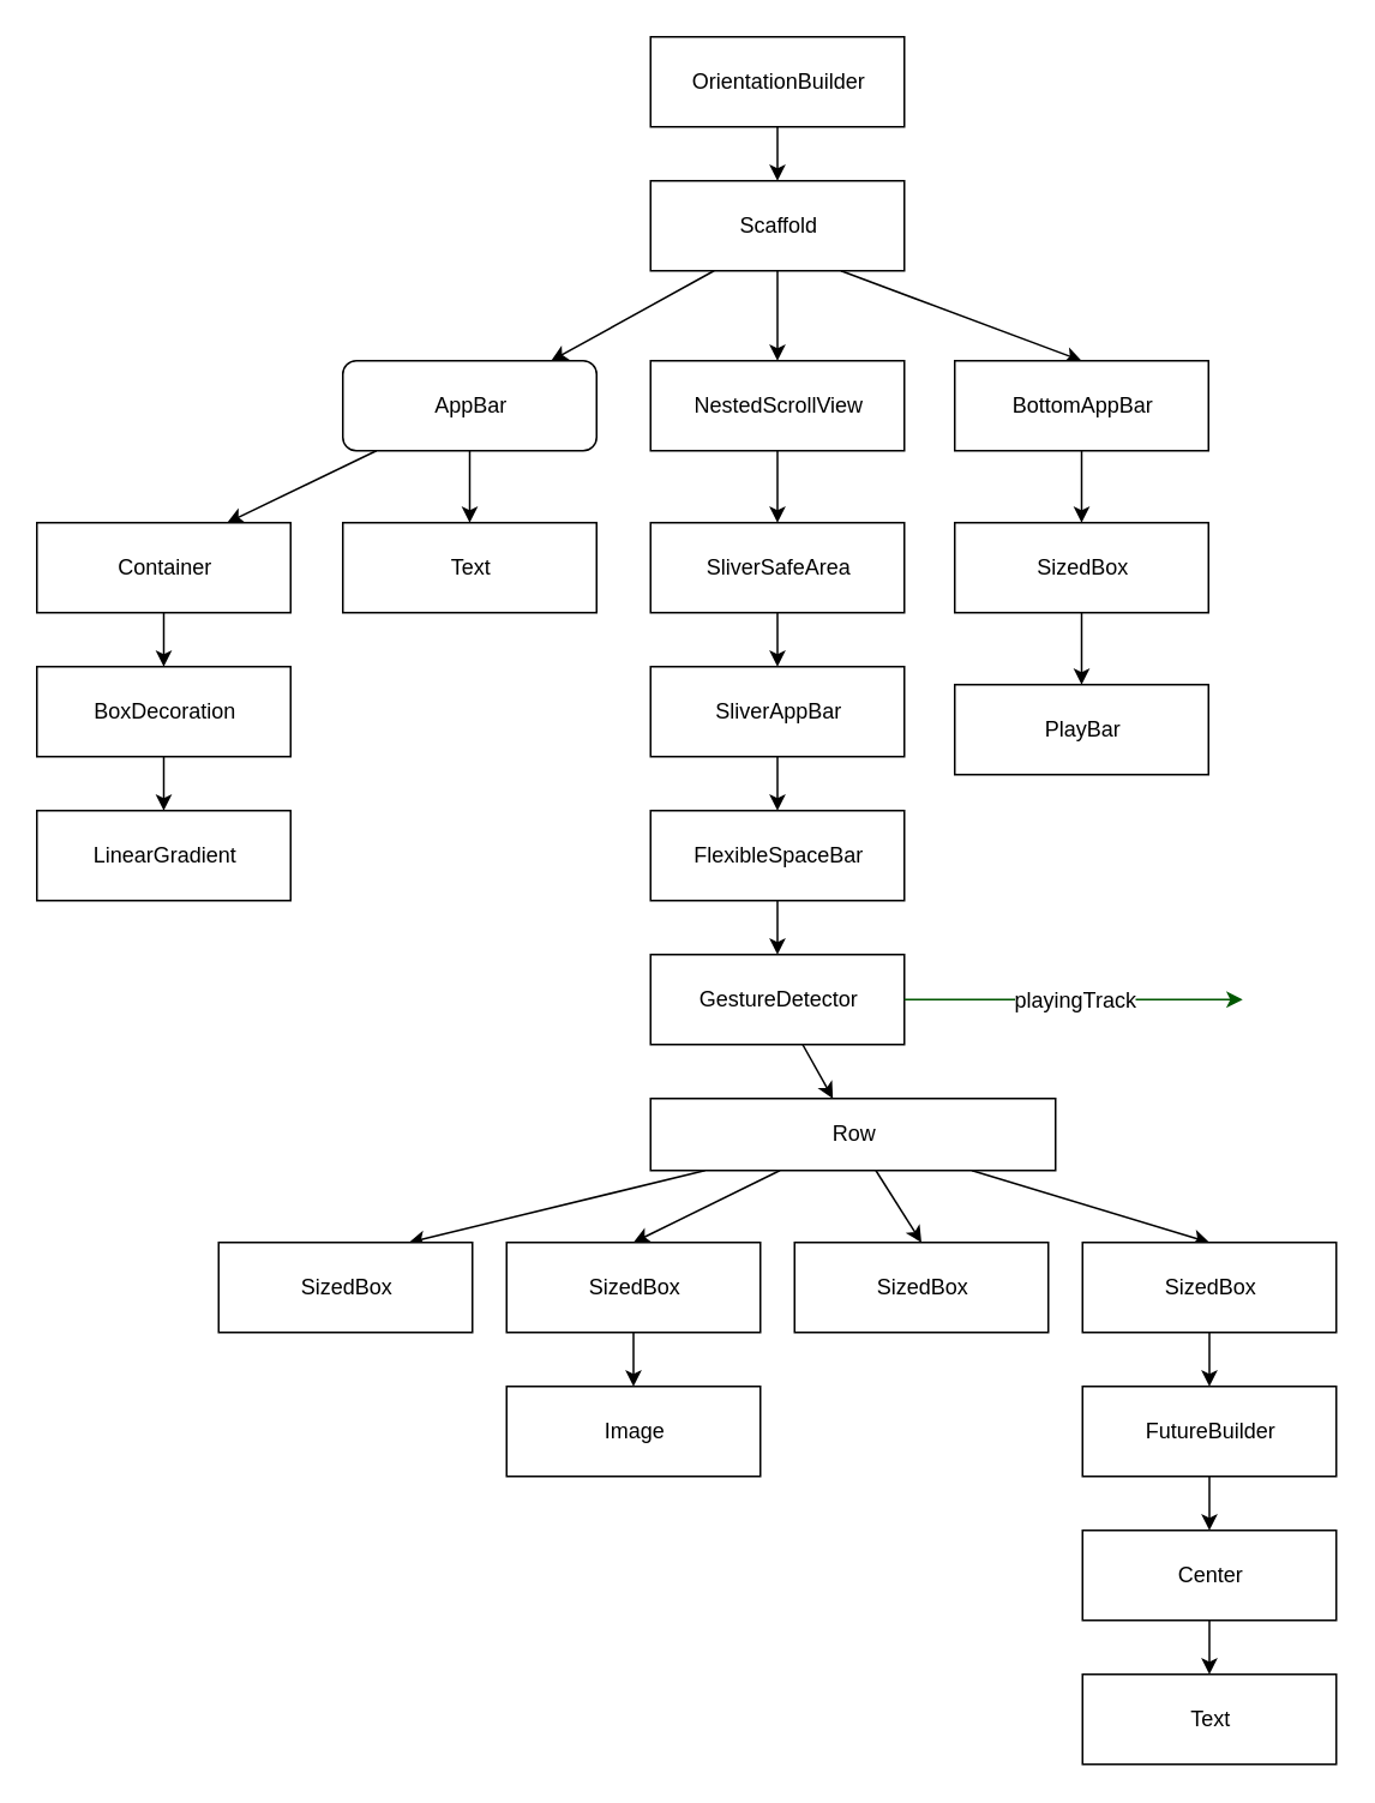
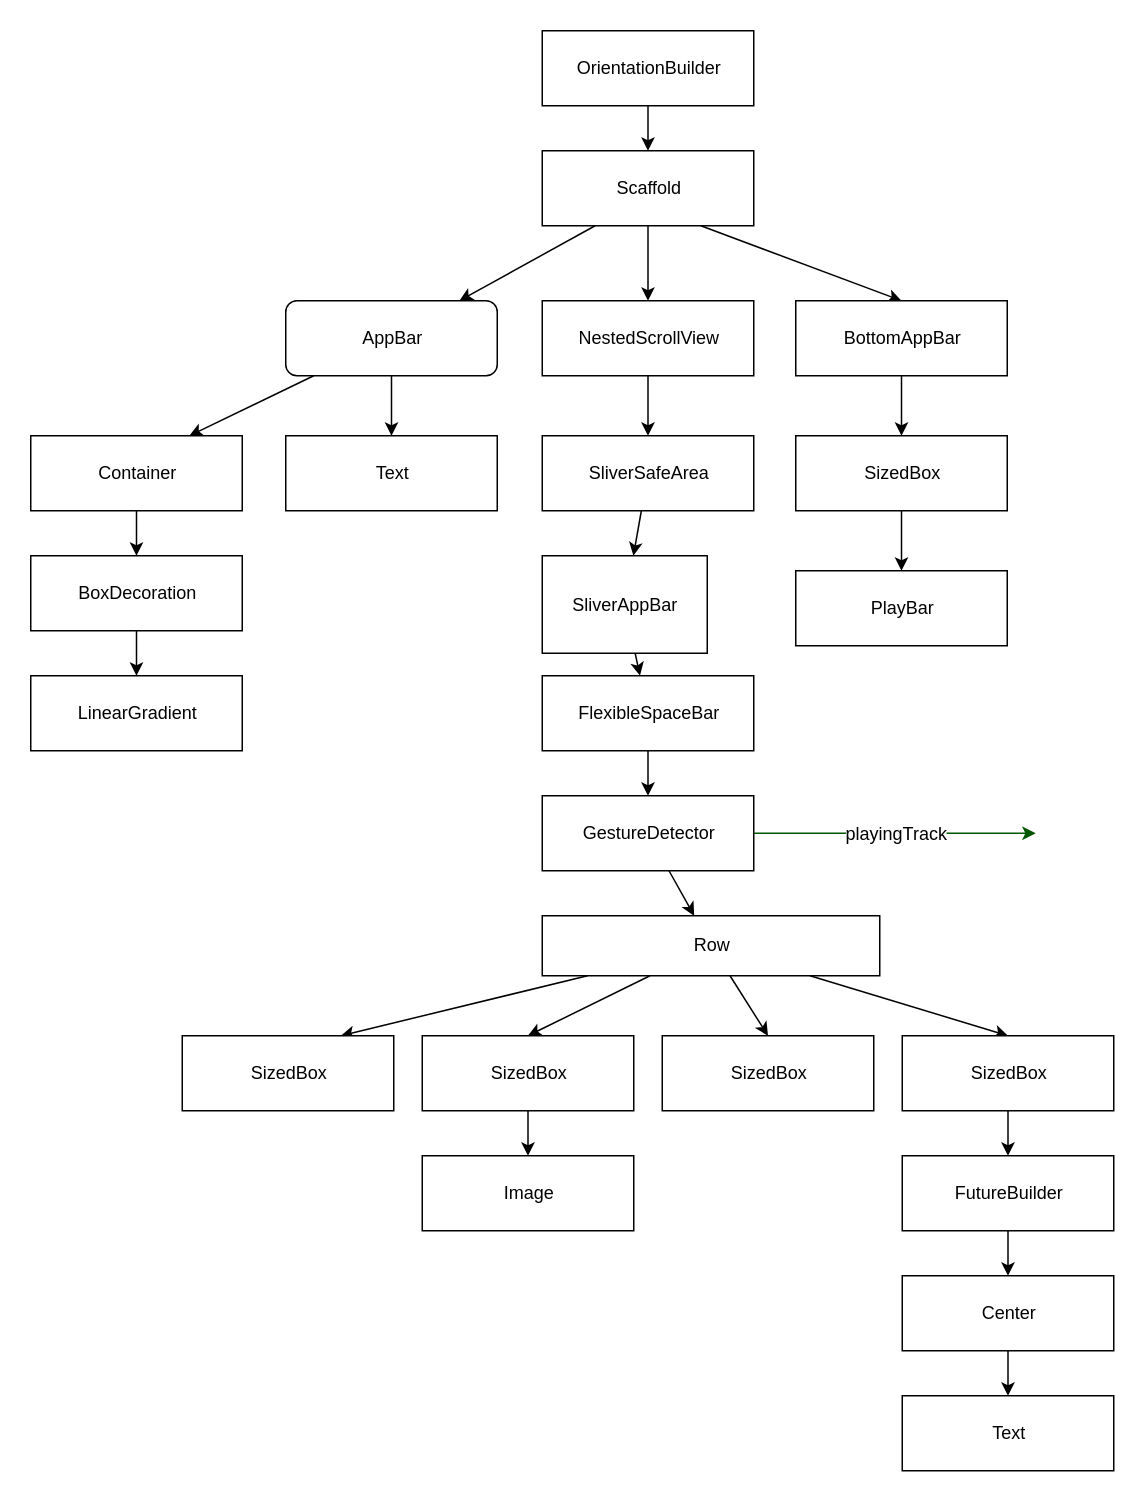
  <mxCell id="0" />
  <mxCell id="1" parent="0" />
  <mxCell id="2" style="edgeStyle=none;rounded=0;orthogonalLoop=1;jettySize=auto;html=1;exitX=0.25;exitY=1;exitDx=0;exitDy=0;" edge="1" parent="1" source="5" target="8"><mxGeometry relative="1" as="geometry" /></mxCell>
  <mxCell id="3" style="edgeStyle=none;rounded=0;orthogonalLoop=1;jettySize=auto;html=1;entryX=0.5;entryY=0;entryDx=0;entryDy=0;exitX=0.75;exitY=1;exitDx=0;exitDy=0;" edge="1" parent="1" source="5" target="23"><mxGeometry relative="1" as="geometry"><mxPoint x="536.25" y="200" as="targetPoint" /></mxGeometry></mxCell>
  <mxCell id="4" style="edgeStyle=none;rounded=0;orthogonalLoop=1;jettySize=auto;html=1;entryX=0.5;entryY=0;entryDx=0;entryDy=0;" edge="1" parent="1" source="5" target="15"><mxGeometry relative="1" as="geometry" /></mxCell>
  <mxCell id="5" value="Scaffold" style="html=1;" vertex="1" parent="1"><mxGeometry x="361" y="100" width="141" height="50" as="geometry" /></mxCell>
  <mxCell id="6" style="edgeStyle=none;rounded=0;orthogonalLoop=1;jettySize=auto;html=1;entryX=0.75;entryY=0;entryDx=0;entryDy=0;" edge="1" parent="1" source="8" target="12"><mxGeometry relative="1" as="geometry" /></mxCell>
  <mxCell id="7" style="rounded=0;orthogonalLoop=1;jettySize=auto;html=1;entryX=0.5;entryY=0;entryDx=0;entryDy=0;" edge="1" parent="1" source="8" target="20"><mxGeometry relative="1" as="geometry" /></mxCell>
  <mxCell id="8" value="AppBar" style="html=1;rounded=1;" vertex="1" parent="1"><mxGeometry x="190" y="200" width="141" height="50" as="geometry" /></mxCell>
  <mxCell id="9" style="edgeStyle=none;rounded=0;orthogonalLoop=1;jettySize=auto;html=1;" edge="1" parent="1" source="10" target="13"><mxGeometry relative="1" as="geometry" /></mxCell>
  <mxCell id="10" value="BoxDecoration" style="html=1;" vertex="1" parent="1"><mxGeometry x="20" y="370" width="141" height="50" as="geometry" /></mxCell>
  <mxCell id="11" style="edgeStyle=orthogonalEdgeStyle;rounded=0;orthogonalLoop=1;jettySize=auto;html=1;entryX=0.5;entryY=0;entryDx=0;entryDy=0;" edge="1" parent="1" source="12" target="10"><mxGeometry relative="1" as="geometry" /></mxCell>
  <mxCell id="12" value="Container" style="html=1;" vertex="1" parent="1"><mxGeometry x="20" y="290" width="141" height="50" as="geometry" /></mxCell>
  <mxCell id="13" value="LinearGradient" style="html=1;" vertex="1" parent="1"><mxGeometry x="20" y="450" width="141" height="50" as="geometry" /></mxCell>
  <mxCell id="14" style="edgeStyle=none;rounded=0;orthogonalLoop=1;jettySize=auto;html=1;exitX=0.5;exitY=1;exitDx=0;exitDy=0;entryX=0.5;entryY=0;entryDx=0;entryDy=0;" edge="1" parent="1" source="15" target="19"><mxGeometry relative="1" as="geometry"><mxPoint x="430.5" y="290" as="targetPoint" /></mxGeometry></mxCell>
  <mxCell id="15" value="NestedScrollView" style="html=1;" vertex="1" parent="1"><mxGeometry x="361" y="200" width="141" height="50" as="geometry" /></mxCell>
  <mxCell id="16" style="edgeStyle=none;rounded=0;orthogonalLoop=1;jettySize=auto;html=1;entryX=0.5;entryY=0;entryDx=0;entryDy=0;" edge="1" parent="1" source="17" target="21"><mxGeometry relative="1" as="geometry" /></mxCell>
  <mxCell id="17" value="SizedBox" style="html=1;" vertex="1" parent="1"><mxGeometry x="530" y="290" width="141" height="50" as="geometry" /></mxCell>
  <mxCell id="18" style="edgeStyle=none;rounded=0;orthogonalLoop=1;jettySize=auto;html=1;" edge="1" parent="1" source="19" target="27"><mxGeometry relative="1" as="geometry" /></mxCell>
  <mxCell id="19" value="SliverSafeArea" style="html=1;" vertex="1" parent="1"><mxGeometry x="361" y="290" width="141" height="50" as="geometry" /></mxCell>
  <mxCell id="20" value="Text" style="html=1;" vertex="1" parent="1"><mxGeometry x="190" y="290" width="141" height="50" as="geometry" /></mxCell>
  <mxCell id="21" value="PlayBar" style="html=1;" vertex="1" parent="1"><mxGeometry x="530" y="380" width="141" height="50" as="geometry" /></mxCell>
  <mxCell id="22" style="edgeStyle=none;rounded=0;orthogonalLoop=1;jettySize=auto;html=1;entryX=0.5;entryY=0;entryDx=0;entryDy=0;" edge="1" parent="1" source="23" target="17"><mxGeometry relative="1" as="geometry" /></mxCell>
  <mxCell id="23" value="BottomAppBar" style="html=1;" vertex="1" parent="1"><mxGeometry x="530" y="200" width="141" height="50" as="geometry" /></mxCell>
  <mxCell id="24" style="edgeStyle=none;rounded=0;orthogonalLoop=1;jettySize=auto;html=1;entryX=0.5;entryY=0;entryDx=0;entryDy=0;" edge="1" parent="1" source="25" target="5"><mxGeometry relative="1" as="geometry" /></mxCell>
  <mxCell id="25" value="OrientationBuilder" style="html=1;" vertex="1" parent="1"><mxGeometry x="361" y="20" width="141" height="50" as="geometry" /></mxCell>
  <mxCell id="26" style="edgeStyle=none;rounded=0;orthogonalLoop=1;jettySize=auto;html=1;" edge="1" parent="1" source="27" target="29"><mxGeometry relative="1" as="geometry" /></mxCell>
- <mxCell id="27" value="SliverAppBar" style="html=1;" vertex="1" parent="1"><mxGeometry x="361" y="370" width="141" height="50" as="geometry" /></mxCell>
+ <mxCell id="27" value="SliverAppBar" style="html=1;" vertex="1" parent="1"><mxGeometry x="361" y="370" width="110" height="65" as="geometry" /></mxCell>
  <mxCell id="28" style="edgeStyle=none;rounded=0;orthogonalLoop=1;jettySize=auto;html=1;" edge="1" parent="1" source="29" target="31"><mxGeometry relative="1" as="geometry" /></mxCell>
  <mxCell id="29" value="FlexibleSpaceBar" style="html=1;" vertex="1" parent="1"><mxGeometry x="361" y="450" width="141" height="50" as="geometry" /></mxCell>
  <mxCell id="30" style="edgeStyle=none;rounded=0;orthogonalLoop=1;jettySize=auto;html=1;" edge="1" parent="1" source="31" target="36"><mxGeometry relative="1" as="geometry" /></mxCell>
  <mxCell id="31" value="GestureDetector" style="html=1;" vertex="1" parent="1"><mxGeometry x="361" y="530" width="141" height="50" as="geometry" /></mxCell>
  <mxCell id="32" style="edgeStyle=none;rounded=0;orthogonalLoop=1;jettySize=auto;html=1;entryX=0.75;entryY=0;entryDx=0;entryDy=0;" edge="1" parent="1" source="36" target="42"><mxGeometry relative="1" as="geometry" /></mxCell>
  <mxCell id="33" style="edgeStyle=none;rounded=0;orthogonalLoop=1;jettySize=auto;html=1;entryX=0.5;entryY=0;entryDx=0;entryDy=0;" edge="1" parent="1" source="36" target="41"><mxGeometry relative="1" as="geometry" /></mxCell>
  <mxCell id="34" style="edgeStyle=none;rounded=0;orthogonalLoop=1;jettySize=auto;html=1;entryX=0.5;entryY=0;entryDx=0;entryDy=0;" edge="1" parent="1" source="36" target="39"><mxGeometry relative="1" as="geometry" /></mxCell>
  <mxCell id="35" style="edgeStyle=none;rounded=0;orthogonalLoop=1;jettySize=auto;html=1;entryX=0.5;entryY=0;entryDx=0;entryDy=0;" edge="1" parent="1" source="36" target="38"><mxGeometry relative="1" as="geometry" /></mxCell>
  <mxCell id="36" value="Row" style="html=1;" vertex="1" parent="1"><mxGeometry x="361" y="610" width="225" height="40" as="geometry" /></mxCell>
  <mxCell id="37" style="edgeStyle=none;rounded=0;orthogonalLoop=1;jettySize=auto;html=1;entryX=0.5;entryY=0;entryDx=0;entryDy=0;" edge="1" parent="1" source="38" target="45"><mxGeometry relative="1" as="geometry" /></mxCell>
  <mxCell id="38" value="SizedBox" style="html=1;" vertex="1" parent="1"><mxGeometry x="601" y="690" width="141" height="50" as="geometry" /></mxCell>
  <mxCell id="39" value="SizedBox" style="html=1;" vertex="1" parent="1"><mxGeometry x="441" y="690" width="141" height="50" as="geometry" /></mxCell>
  <mxCell id="40" style="edgeStyle=none;rounded=0;orthogonalLoop=1;jettySize=auto;html=1;" edge="1" parent="1" source="41" target="43"><mxGeometry relative="1" as="geometry" /></mxCell>
  <mxCell id="41" value="SizedBox" style="html=1;" vertex="1" parent="1"><mxGeometry x="281" y="690" width="141" height="50" as="geometry" /></mxCell>
  <mxCell id="42" value="SizedBox" style="html=1;" vertex="1" parent="1"><mxGeometry x="121" y="690" width="141" height="50" as="geometry" /></mxCell>
  <mxCell id="43" value="Image" style="html=1;" vertex="1" parent="1"><mxGeometry x="281" y="770" width="141" height="50" as="geometry" /></mxCell>
  <mxCell id="44" style="edgeStyle=none;rounded=0;orthogonalLoop=1;jettySize=auto;html=1;" edge="1" parent="1" source="45" target="47"><mxGeometry relative="1" as="geometry" /></mxCell>
  <mxCell id="45" value="FutureBuilder" style="html=1;" vertex="1" parent="1"><mxGeometry x="601" y="770" width="141" height="50" as="geometry" /></mxCell>
  <mxCell id="46" style="edgeStyle=none;rounded=0;orthogonalLoop=1;jettySize=auto;html=1;" edge="1" parent="1" source="47" target="48"><mxGeometry relative="1" as="geometry" /></mxCell>
  <mxCell id="47" value="Center" style="html=1;" vertex="1" parent="1"><mxGeometry x="601" y="850" width="141" height="50" as="geometry" /></mxCell>
  <mxCell id="48" value="Text" style="html=1;" vertex="1" parent="1"><mxGeometry x="601" y="930" width="141" height="50" as="geometry" /></mxCell>
  <mxCell id="49" value="" style="endArrow=classic;html=1;rounded=0;fontSize=12;fillColor=#008a00;strokeColor=#005700;exitX=1;exitY=0.5;exitDx=0;exitDy=0;" edge="1" parent="1" source="31"><mxGeometry relative="1" as="geometry"><mxPoint x="512" y="600" as="sourcePoint" /><mxPoint x="690" y="555" as="targetPoint" /></mxGeometry></mxCell>
  <mxCell id="50" value="playingTrack" style="edgeLabel;resizable=0;html=1;align=center;verticalAlign=middle;fontSize=12;" connectable="0" vertex="1" parent="49"><mxGeometry relative="1" as="geometry" /></mxCell>
